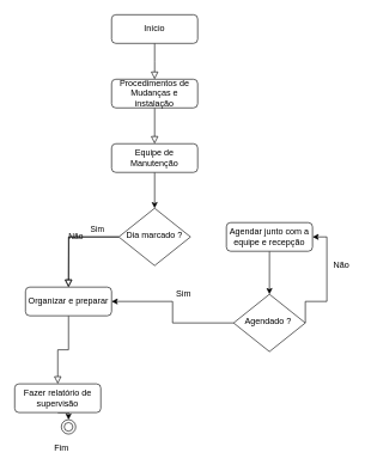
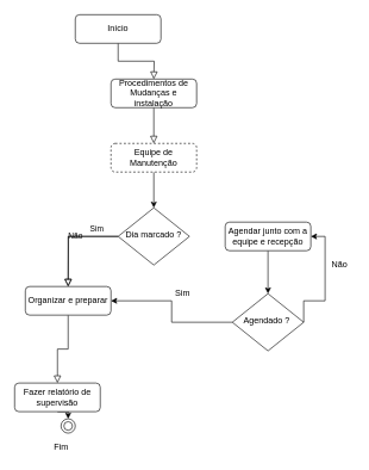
  <mxCell id="0" />
  <mxCell id="1" parent="0" />
  <mxCell id="2" value="" style="rounded=0;html=1;jettySize=auto;orthogonalLoop=1;fontSize=11;endArrow=block;endFill=0;endSize=8;strokeWidth=1;shadow=0;labelBackgroundColor=none;edgeStyle=orthogonalEdgeStyle;entryX=0.5;entryY=0;entryDx=0;entryDy=0;" parent="1" source="3" target="15" edge="1"><mxGeometry relative="1" as="geometry"><mxPoint x="215" y="190" as="targetPoint" /></mxGeometry></mxCell>
  <mxCell id="3" value="Procedimentos de Mudanças e instalação" style="rounded=1;whiteSpace=wrap;html=1;fontSize=12;glass=0;strokeWidth=1;shadow=0;" parent="1" vertex="1"><mxGeometry x="155" y="110" width="120" height="40" as="geometry" /></mxCell>
  <mxCell id="4" value="Sim" style="rounded=0;html=1;jettySize=auto;orthogonalLoop=1;fontSize=11;endArrow=block;endFill=0;endSize=8;strokeWidth=1;shadow=0;labelBackgroundColor=none;edgeStyle=orthogonalEdgeStyle;" parent="1" source="6" edge="1"><mxGeometry x="-0.571" y="-10" relative="1" as="geometry"><mxPoint as="offset" /><mxPoint x="95" y="400" as="targetPoint" /></mxGeometry></mxCell>
  <mxCell id="5" value="Não" style="edgeStyle=orthogonalEdgeStyle;rounded=0;html=1;jettySize=auto;orthogonalLoop=1;fontSize=11;endArrow=block;endFill=0;endSize=8;strokeWidth=1;shadow=0;labelBackgroundColor=none;" parent="1" source="6" target="16" edge="1"><mxGeometry y="10" relative="1" as="geometry"><mxPoint as="offset" /></mxGeometry></mxCell>
  <mxCell id="6" value="Dia marcado ?" style="rhombus;whiteSpace=wrap;html=1;shadow=0;fontFamily=Helvetica;fontSize=12;align=center;strokeWidth=1;spacing=6;spacingTop=-4;" parent="1" vertex="1"><mxGeometry x="165" y="290" width="100" height="80" as="geometry" /></mxCell>
  <mxCell id="7" style="edgeStyle=orthogonalEdgeStyle;rounded=0;orthogonalLoop=1;jettySize=auto;html=1;exitX=0.5;exitY=1;exitDx=0;exitDy=0;entryX=0.5;entryY=0;entryDx=0;entryDy=0;" edge="1" parent="1" source="8" target="19"><mxGeometry relative="1" as="geometry" /></mxCell>
  <mxCell id="8" value="Agendar junto com a equipe e recepção" style="rounded=1;whiteSpace=wrap;html=1;fontSize=12;glass=0;strokeWidth=1;shadow=0;" parent="1" vertex="1"><mxGeometry x="315" y="310" width="120" height="40" as="geometry" /></mxCell>
  <mxCell id="9" value="&amp;nbsp; &amp;nbsp; &amp;nbsp; &amp;nbsp; &amp;nbsp; &amp;nbsp;" style="rounded=0;html=1;jettySize=auto;orthogonalLoop=1;fontSize=11;endArrow=block;endFill=0;endSize=8;strokeWidth=1;shadow=0;labelBackgroundColor=none;edgeStyle=orthogonalEdgeStyle;exitX=0.5;exitY=1;exitDx=0;exitDy=0;" parent="1" source="16" target="11" edge="1"><mxGeometry x="0.429" y="30" relative="1" as="geometry"><mxPoint as="offset" /><mxPoint x="145" y="440" as="sourcePoint" /></mxGeometry></mxCell>
  <mxCell id="10" style="edgeStyle=orthogonalEdgeStyle;rounded=0;orthogonalLoop=1;jettySize=auto;html=1;exitX=0.5;exitY=1;exitDx=0;exitDy=0;entryX=0.5;entryY=0;entryDx=0;entryDy=0;" edge="1" parent="1" source="11" target="22"><mxGeometry relative="1" as="geometry"><mxPoint x="95" y="590" as="targetPoint" /></mxGeometry></mxCell>
  <mxCell id="11" value="Fazer relatório de supervisão" style="rounded=1;whiteSpace=wrap;html=1;fontSize=12;glass=0;strokeWidth=1;shadow=0;" parent="1" vertex="1"><mxGeometry x="20" y="535" width="120" height="40" as="geometry" /></mxCell>
  <mxCell id="12" value="" style="rounded=0;html=1;jettySize=auto;orthogonalLoop=1;fontSize=11;endArrow=block;endFill=0;endSize=8;strokeWidth=1;shadow=0;labelBackgroundColor=none;edgeStyle=orthogonalEdgeStyle;" edge="1" parent="1" source="13"><mxGeometry relative="1" as="geometry"><mxPoint x="215" y="110" as="targetPoint" /></mxGeometry></mxCell>
- <mxCell id="13" value="Início" style="rounded=1;whiteSpace=wrap;html=1;fontSize=12;glass=0;strokeWidth=1;shadow=0;" vertex="1" parent="1"><mxGeometry x="155" width="120" height="40" as="geometry" y="20" /></mxCell>
+ <mxCell id="13" value="Início" style="rounded=1;whiteSpace=wrap;html=1;fontSize=12;glass=0;strokeWidth=1;shadow=0;" vertex="1" parent="1"><mxGeometry x="105" y="20" width="120" height="40" as="geometry" /></mxCell>
  <mxCell id="14" style="edgeStyle=orthogonalEdgeStyle;rounded=0;orthogonalLoop=1;jettySize=auto;html=1;exitX=0.5;exitY=1;exitDx=0;exitDy=0;entryX=0.5;entryY=0;entryDx=0;entryDy=0;" edge="1" parent="1" source="15" target="6"><mxGeometry relative="1" as="geometry" /></mxCell>
- <mxCell id="15" value="Equipe de Manutenção" style="rounded=1;whiteSpace=wrap;html=1;fontSize=12;glass=0;strokeWidth=1;shadow=0;" vertex="1" parent="1"><mxGeometry x="155" y="200" width="120" height="40" as="geometry" /></mxCell>
+ <mxCell id="15" value="Equipe de Manutenção" style="rounded=1;whiteSpace=wrap;html=1;fontSize=12;glass=0;strokeWidth=1;shadow=0;dashed=1;" vertex="1" parent="1"><mxGeometry x="155" y="200" width="120" height="40" as="geometry" /></mxCell>
  <mxCell id="16" value="Organizar e preparar" style="rounded=1;whiteSpace=wrap;html=1;fontSize=12;glass=0;strokeWidth=1;shadow=0;" vertex="1" parent="1"><mxGeometry x="35" y="400" width="120" height="40" as="geometry" /></mxCell>
  <mxCell id="17" style="edgeStyle=orthogonalEdgeStyle;rounded=0;orthogonalLoop=1;jettySize=auto;html=1;exitX=0;exitY=0.5;exitDx=0;exitDy=0;entryX=1;entryY=0.5;entryDx=0;entryDy=0;" edge="1" parent="1" source="19" target="16"><mxGeometry relative="1" as="geometry" /></mxCell>
  <mxCell id="18" style="edgeStyle=orthogonalEdgeStyle;rounded=0;orthogonalLoop=1;jettySize=auto;html=1;exitX=1;exitY=0.5;exitDx=0;exitDy=0;entryX=1;entryY=0.5;entryDx=0;entryDy=0;" edge="1" parent="1" source="19" target="8"><mxGeometry relative="1" as="geometry"><Array as="points"><mxPoint x="455" y="420" /><mxPoint x="455" y="330" /></Array></mxGeometry></mxCell>
  <mxCell id="19" value="Agendado ?&amp;nbsp;" style="rhombus;whiteSpace=wrap;html=1;shadow=0;fontFamily=Helvetica;fontSize=12;align=center;strokeWidth=1;spacing=6;spacingTop=-4;" vertex="1" parent="1"><mxGeometry x="325" y="410" width="100" height="80" as="geometry" /></mxCell>
  <mxCell id="20" value="Sim" style="text;html=1;align=center;verticalAlign=middle;resizable=0;points=[];autosize=1;strokeColor=none;" vertex="1" parent="1"><mxGeometry x="235" y="400" width="40" height="20" as="geometry" /></mxCell>
  <mxCell id="21" value="Não" style="text;html=1;align=center;verticalAlign=middle;resizable=0;points=[];autosize=1;strokeColor=none;" vertex="1" parent="1"><mxGeometry x="455" y="360" width="40" height="20" as="geometry" /></mxCell>
  <mxCell id="22" value="" style="ellipse;shape=doubleEllipse;whiteSpace=wrap;html=1;aspect=fixed;" vertex="1" parent="1"><mxGeometry x="85" y="585" width="20" height="20" as="geometry" /></mxCell>
  <mxCell id="23" value="Fim" style="text;html=1;align=center;verticalAlign=middle;resizable=0;points=[];autosize=1;strokeColor=none;" vertex="1" parent="1"><mxGeometry x="65" y="615" width="40" height="20" as="geometry" /></mxCell>
